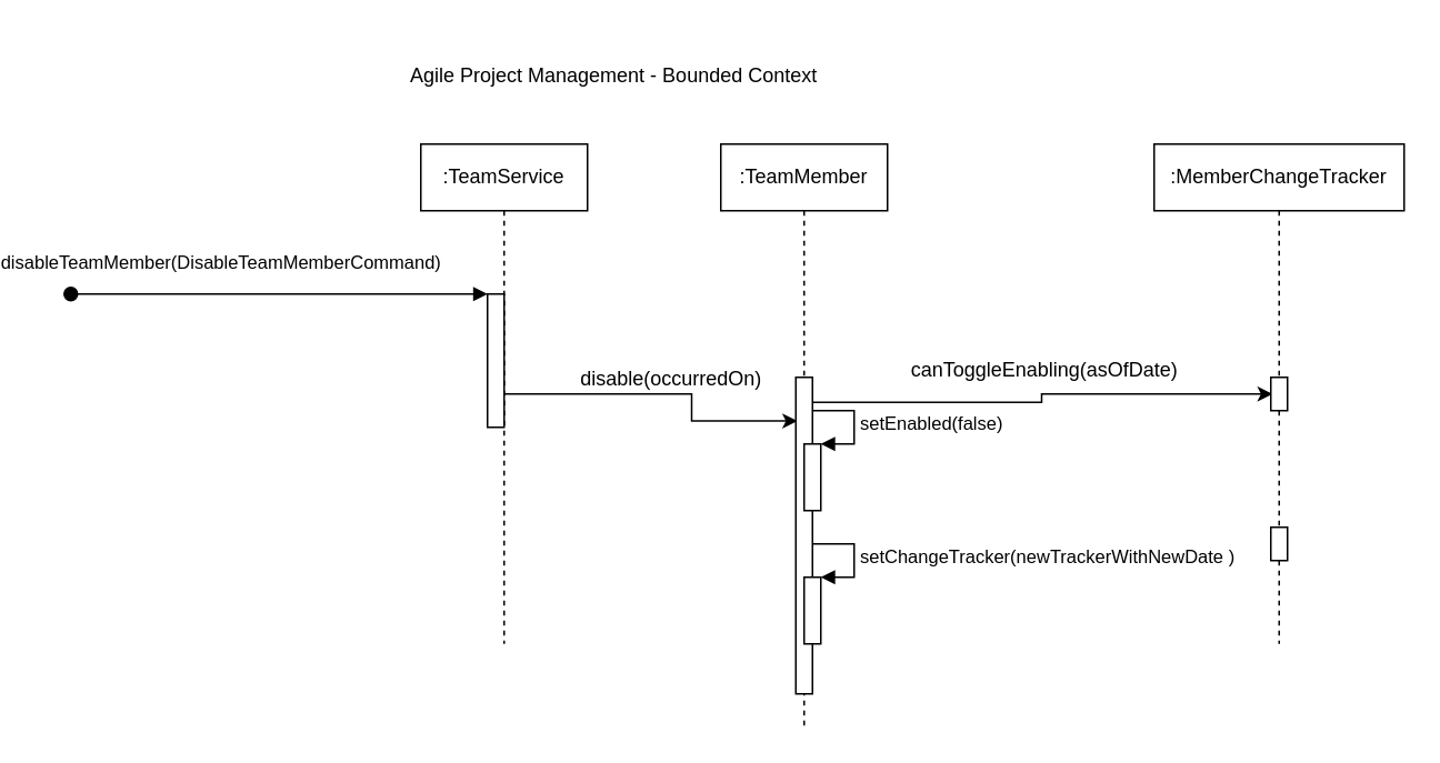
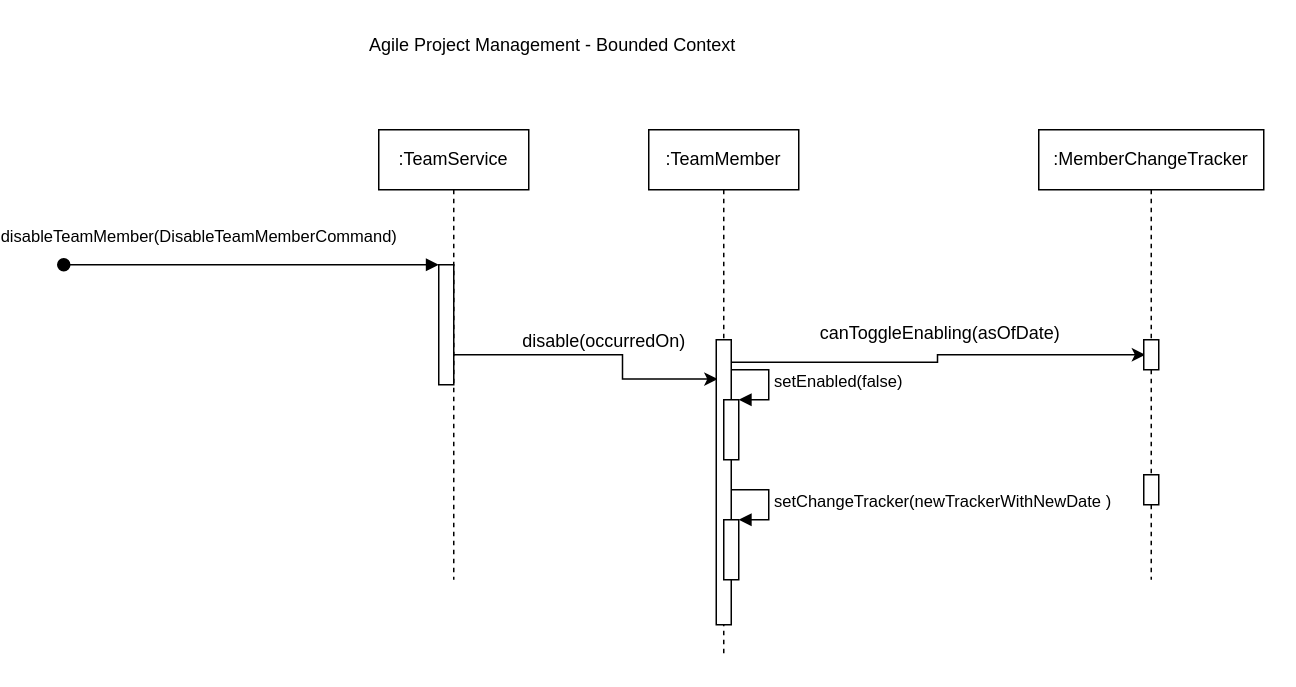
  <mxCell id="0" />
  <mxCell id="1" parent="0" />
  <mxCell id="2" value="" style="edgeStyle=orthogonalEdgeStyle;rounded=0;orthogonalLoop=1;jettySize=auto;html=1;entryX=0.1;entryY=0.138;entryDx=0;entryDy=0;entryPerimeter=0;" edge="1" parent="1" source="4" target="8"><mxGeometry relative="1" as="geometry"><mxPoint x="450" y="236" as="targetPoint" /></mxGeometry></mxCell>
  <mxCell id="3" value="disable(occurredOn)" style="text;html=1;resizable=0;points=[];align=center;verticalAlign=middle;labelBackgroundColor=#ffffff;" vertex="1" connectable="0" parent="2"><mxGeometry x="0.194" y="3" relative="1" as="geometry"><mxPoint x="-16" y="-11.5" as="offset" /></mxGeometry></mxCell>
  <mxCell id="4" value=":TeamService" style="shape=umlLifeline;perimeter=lifelinePerimeter;whiteSpace=wrap;html=1;container=1;collapsible=0;recursiveResize=0;outlineConnect=0;" vertex="1" parent="1"><mxGeometry x="230" y="86" width="100" height="300" as="geometry" /></mxCell>
  <mxCell id="5" value="" style="edgeStyle=orthogonalEdgeStyle;rounded=0;orthogonalLoop=1;jettySize=auto;html=1;exitX=0.9;exitY=0.079;exitDx=0;exitDy=0;exitPerimeter=0;entryX=0.1;entryY=0.5;entryDx=0;entryDy=0;entryPerimeter=0;" edge="1" parent="1" source="8" target="12"><mxGeometry relative="1" as="geometry" /></mxCell>
  <mxCell id="6" value="canToggleEnabling(asOfDate)" style="text;html=1;resizable=0;points=[];align=center;verticalAlign=middle;labelBackgroundColor=#ffffff;" vertex="1" connectable="0" parent="5"><mxGeometry x="-0.205" y="1" relative="1" as="geometry"><mxPoint x="28" y="-19" as="offset" /></mxGeometry></mxCell>
  <mxCell id="7" value=":TeamMember" style="shape=umlLifeline;perimeter=lifelinePerimeter;whiteSpace=wrap;html=1;container=1;collapsible=0;recursiveResize=0;outlineConnect=0;" vertex="1" parent="1"><mxGeometry x="410" y="86" width="100" height="350" as="geometry" /></mxCell>
  <mxCell id="8" value="" style="html=1;points=[];perimeter=orthogonalPerimeter;" vertex="1" parent="7"><mxGeometry x="45" y="140" width="10" height="190" as="geometry" /></mxCell>
  <mxCell id="9" value="" style="html=1;points=[];perimeter=orthogonalPerimeter;" vertex="1" parent="7"><mxGeometry x="50" y="180" width="10" height="40" as="geometry" /></mxCell>
  <mxCell id="10" value="setEnabled(false)" style="edgeStyle=orthogonalEdgeStyle;html=1;align=left;spacingLeft=2;endArrow=block;rounded=0;entryX=1;entryY=0;" edge="1" target="9" parent="7"><mxGeometry relative="1" as="geometry"><mxPoint x="55" y="160" as="sourcePoint" /><Array as="points"><mxPoint x="80" y="160" /></Array></mxGeometry></mxCell>
  <mxCell id="11" value=":MemberChangeTracker" style="shape=umlLifeline;perimeter=lifelinePerimeter;whiteSpace=wrap;html=1;container=1;collapsible=0;recursiveResize=0;outlineConnect=0;" vertex="1" parent="1"><mxGeometry x="670" y="86" width="150" height="300" as="geometry" /></mxCell>
  <mxCell id="12" value="" style="html=1;points=[];perimeter=orthogonalPerimeter;" vertex="1" parent="11"><mxGeometry x="70" y="140" width="10" height="20" as="geometry" /></mxCell>
  <mxCell id="13" value="" style="html=1;points=[];perimeter=orthogonalPerimeter;" vertex="1" parent="11"><mxGeometry x="70" y="230" width="10" height="20" as="geometry" /></mxCell>
  <mxCell id="14" value="" style="html=1;points=[];perimeter=orthogonalPerimeter;" vertex="1" parent="1"><mxGeometry x="270" y="176" width="10" height="80" as="geometry" /></mxCell>
  <mxCell id="15" value="disableTeamMember(DisableTeamMemberCommand)" style="html=1;verticalAlign=bottom;startArrow=oval;endArrow=block;startSize=8;" edge="1" target="14" parent="1"><mxGeometry x="-0.28" y="10" relative="1" as="geometry"><mxPoint x="20" y="176" as="sourcePoint" /><mxPoint as="offset" /></mxGeometry></mxCell>
  <mxCell id="16" value="" style="html=1;points=[];perimeter=orthogonalPerimeter;" vertex="1" parent="1"><mxGeometry x="460" y="346" width="10" height="40" as="geometry" /></mxCell>
  <mxCell id="17" value="setChangeTracker(newTrackerWithNewDate )" style="edgeStyle=orthogonalEdgeStyle;html=1;align=left;spacingLeft=2;endArrow=block;rounded=0;entryX=1;entryY=0;" edge="1" target="16" parent="1"><mxGeometry relative="1" as="geometry"><mxPoint x="465" y="326" as="sourcePoint" /><Array as="points"><mxPoint x="490" y="326" /></Array></mxGeometry></mxCell>
- <mxCell id="18" value="Agile Project Management - Bounded Context" style="text;html=1;resizable=0;points=[];autosize=1;align=left;verticalAlign=top;spacingTop=-4;" vertex="1" parent="1"><mxGeometry x="222" y="35" width="260" height="20" as="geometry" /></mxCell>
+ <mxCell id="18" value="Agile Project Management - Bounded Context" style="text;html=1;resizable=0;points=[];autosize=1;align=left;verticalAlign=top;spacingTop=-4;" vertex="1" parent="1"><mxGeometry x="222" y="20" width="260" height="20" as="geometry" /></mxCell>
